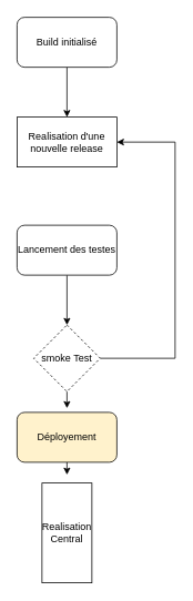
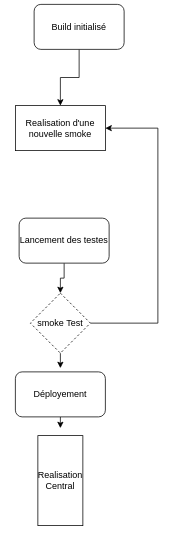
  <mxCell id="0" />
  <mxCell id="1" parent="0" />
  <mxCell id="2" value="Realisation Central" style="rounded=0;whiteSpace=wrap;html=1;direction=south;" vertex="1" parent="1"><mxGeometry x="50" y="580" width="60" height="120" as="geometry" /></mxCell>
  <mxCell id="3" style="edgeStyle=orthogonalEdgeStyle;rounded=0;orthogonalLoop=1;jettySize=auto;html=1;" edge="1" parent="1" source="4" target="5"><mxGeometry relative="1" as="geometry" /></mxCell>
- <mxCell id="4" value="Build initialisé" style="rounded=1;whiteSpace=wrap;html=1;" vertex="1" parent="1"><mxGeometry x="20" y="20" width="120" height="60" as="geometry" /></mxCell>
- <mxCell id="5" value="Realisation d'une nouvelle release" style="rounded=0;whiteSpace=wrap;html=1;" vertex="1" parent="1"><mxGeometry x="20" y="140" width="120" height="60" as="geometry" /></mxCell>
+ <mxCell id="4" value="Build initialisé" style="rounded=1;whiteSpace=wrap;html=1;" vertex="1" parent="1"><mxGeometry x="45" y="5" width="120" height="60" as="geometry" /></mxCell>
+ <mxCell id="5" value="Realisation d'une nouvelle smoke" style="rounded=0;whiteSpace=wrap;html=1;" vertex="1" parent="1"><mxGeometry x="20" y="140" width="120" height="60" as="geometry" /></mxCell>
  <mxCell id="6" style="edgeStyle=orthogonalEdgeStyle;rounded=0;orthogonalLoop=1;jettySize=auto;html=1;entryX=0.5;entryY=0;entryDx=0;entryDy=0;" edge="1" parent="1" source="7" target="10"><mxGeometry relative="1" as="geometry" /></mxCell>
- <mxCell id="7" value="Lancement des testes" style="rounded=1;whiteSpace=wrap;html=1;" vertex="1" parent="1"><mxGeometry x="20" y="270" width="120" height="60" as="geometry" /></mxCell>
+ <mxCell id="7" value="Lancement des testes" style="rounded=1;whiteSpace=wrap;html=1;" vertex="1" parent="1"><mxGeometry x="25" y="290" width="120" height="60" as="geometry" /></mxCell>
  <mxCell id="8" style="edgeStyle=orthogonalEdgeStyle;rounded=0;orthogonalLoop=1;jettySize=auto;html=1;entryX=1;entryY=0.5;entryDx=0;entryDy=0;" edge="1" parent="1" source="10" target="5"><mxGeometry relative="1" as="geometry"><Array as="points"><mxPoint x="210" y="430" /><mxPoint x="210" y="170" /></Array></mxGeometry></mxCell>
  <mxCell id="9" style="edgeStyle=orthogonalEdgeStyle;rounded=0;orthogonalLoop=1;jettySize=auto;html=1;exitX=0.5;exitY=1;exitDx=0;exitDy=0;" edge="1" parent="1" source="10"><mxGeometry relative="1" as="geometry"><mxPoint x="80" y="490" as="targetPoint" /></mxGeometry></mxCell>
  <mxCell id="10" value="smoke Test" style="rhombus;whiteSpace=wrap;html=1;dashed=1;" vertex="1" parent="1"><mxGeometry x="40" y="390" width="80" height="80" as="geometry" /></mxCell>
  <mxCell id="11" style="edgeStyle=orthogonalEdgeStyle;rounded=0;orthogonalLoop=1;jettySize=auto;html=1;exitX=0.5;exitY=1;exitDx=0;exitDy=0;" edge="1" parent="1" source="12"><mxGeometry relative="1" as="geometry"><mxPoint x="80" y="570" as="targetPoint" /></mxGeometry></mxCell>
- <mxCell id="12" value="Déployement" style="rounded=1;whiteSpace=wrap;html=1;fillColor=#fff2cc;" vertex="1" parent="1"><mxGeometry x="20" y="495" width="120" height="60" as="geometry" /></mxCell>
+ <mxCell id="12" value="Déployement" style="rounded=1;whiteSpace=wrap;html=1;" vertex="1" parent="1"><mxGeometry x="20" y="495" width="120" height="60" as="geometry" /></mxCell>
